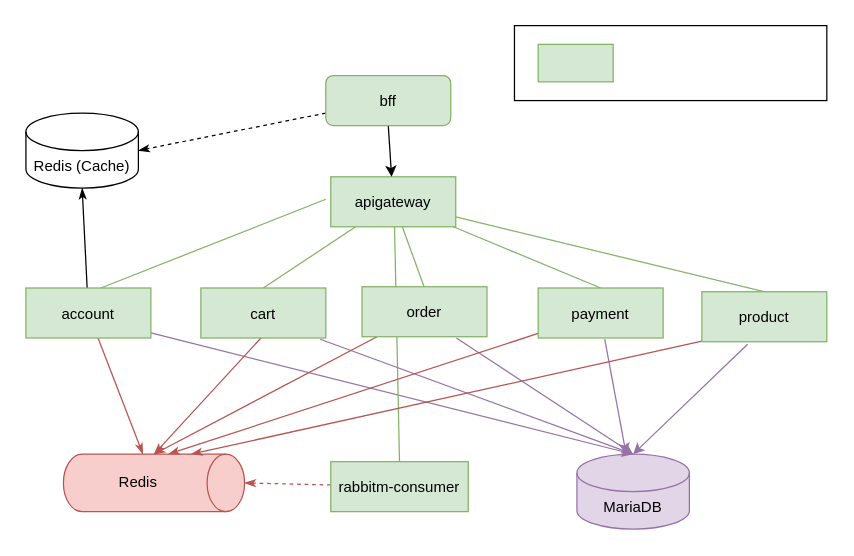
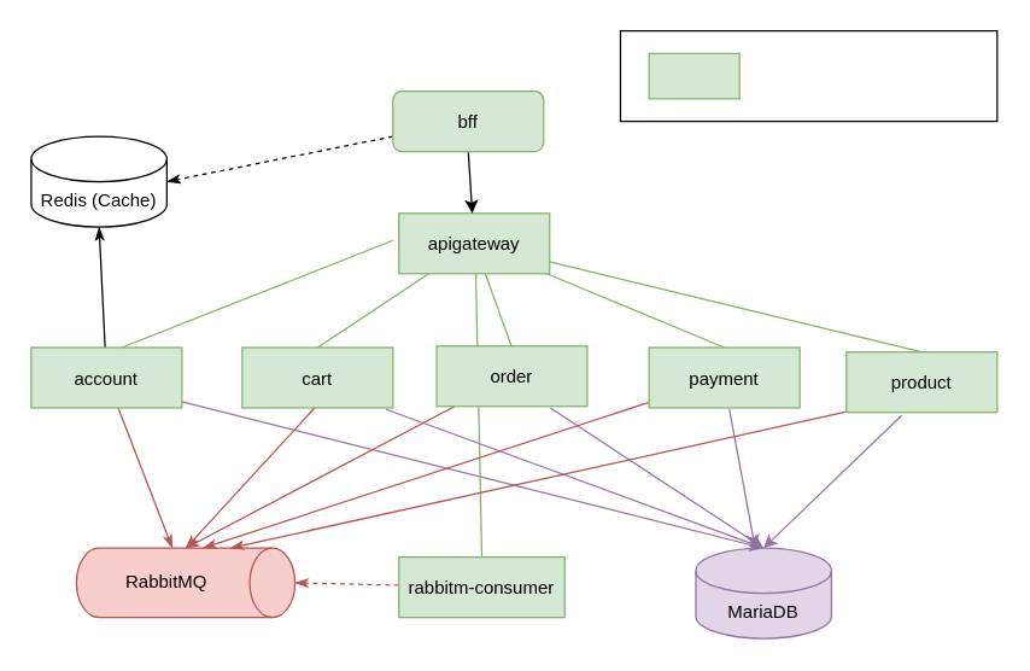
  <mxCell id="0" />
  <mxCell id="1" parent="0" />
  <mxCell id="2" value="" style="rounded=0;whiteSpace=wrap;html=1;" vertex="1" parent="1"><mxGeometry x="411" y="20" width="250" height="60" as="geometry" /></mxCell>
  <mxCell id="3" value="MariaDB" style="shape=cylinder3;whiteSpace=wrap;html=1;boundedLbl=1;backgroundOutline=1;size=15;fillColor=#e1d5e7;strokeColor=#9673a6;" parent="1" vertex="1"><mxGeometry x="461" y="363" width="90" height="60" as="geometry" /></mxCell>
- <mxCell id="4" value="Redis" style="shape=cylinder3;whiteSpace=wrap;html=1;boundedLbl=1;backgroundOutline=1;size=15;direction=south;fillColor=#f8cecc;strokeColor=#b85450;" parent="1" vertex="1"><mxGeometry x="50" y="363" width="145" height="46" as="geometry" /></mxCell>
+ <mxCell id="4" value="RabbitMQ" style="shape=cylinder3;whiteSpace=wrap;html=1;boundedLbl=1;backgroundOutline=1;size=15;direction=south;fillColor=#f8cecc;strokeColor=#b85450;" parent="1" vertex="1"><mxGeometry x="50" y="363" width="145" height="46" as="geometry" /></mxCell>
  <mxCell id="5" value="Redis (Cache)" style="shape=cylinder3;whiteSpace=wrap;html=1;boundedLbl=1;backgroundOutline=1;size=15;" parent="1" vertex="1"><mxGeometry x="20" y="90" width="90" height="60" as="geometry" /></mxCell>
  <mxCell id="6" style="edgeStyle=none;html=1;endArrow=classicThin;endFill=1;" edge="1" parent="1" source="9"><mxGeometry relative="1" as="geometry"><mxPoint x="65" y="150" as="targetPoint" /></mxGeometry></mxCell>
  <mxCell id="7" style="edgeStyle=none;html=1;endArrow=classicThin;endFill=1;fillColor=#f8cecc;strokeColor=#b85450;" edge="1" parent="1" source="9" target="4"><mxGeometry relative="1" as="geometry" /></mxCell>
  <mxCell id="8" style="edgeStyle=none;html=1;entryX=0.5;entryY=0;entryDx=0;entryDy=0;entryPerimeter=0;endArrow=classic;endFill=1;fillColor=#e1d5e7;strokeColor=#9673a6;" edge="1" parent="1" target="3"><mxGeometry relative="1" as="geometry"><mxPoint x="120" y="265.908" as="sourcePoint" /></mxGeometry></mxCell>
  <mxCell id="9" value="account" style="fontStyle=0;fillColor=#d5e8d4;strokeColor=#82b366;" parent="1" vertex="1"><mxGeometry x="20" y="230" width="100" height="40" as="geometry" /></mxCell>
  <mxCell id="10" style="edgeStyle=none;html=1;exitX=0;exitY=0.5;exitDx=0;exitDy=0;endArrow=none;endFill=0;entryX=0.6;entryY=0;entryDx=0;entryDy=0;entryPerimeter=0;fillColor=#d5e8d4;strokeColor=#82b366;" edge="1" parent="1" target="9"><mxGeometry relative="1" as="geometry"><mxPoint x="260" y="159" as="sourcePoint" /><mxPoint x="70" y="227" as="targetPoint" /></mxGeometry></mxCell>
  <mxCell id="11" style="edgeStyle=none;html=1;entryX=0.5;entryY=0;entryDx=0;entryDy=0;endArrow=none;endFill=0;fillColor=#d5e8d4;strokeColor=#82b366;" edge="1" parent="1" source="16" target="19"><mxGeometry relative="1" as="geometry" /></mxCell>
  <mxCell id="12" style="edgeStyle=none;html=1;entryX=0.5;entryY=0;entryDx=0;entryDy=0;endArrow=none;endFill=0;fillColor=#d5e8d4;strokeColor=#82b366;" edge="1" parent="1"><mxGeometry relative="1" as="geometry"><mxPoint x="321.246" y="181" as="sourcePoint" /><mxPoint x="339" y="230" as="targetPoint" /></mxGeometry></mxCell>
  <mxCell id="13" style="edgeStyle=none;html=1;entryX=0.5;entryY=0;entryDx=0;entryDy=0;endArrow=none;endFill=0;fillColor=#d5e8d4;strokeColor=#82b366;" edge="1" parent="1" source="16" target="25"><mxGeometry relative="1" as="geometry" /></mxCell>
  <mxCell id="14" style="edgeStyle=none;html=1;entryX=0.5;entryY=0;entryDx=0;entryDy=0;endArrow=none;endFill=0;fillColor=#d5e8d4;strokeColor=#82b366;" edge="1" parent="1" source="16" target="28"><mxGeometry relative="1" as="geometry" /></mxCell>
  <mxCell id="15" style="edgeStyle=none;html=1;entryX=0.5;entryY=0;entryDx=0;entryDy=0;endArrow=none;endFill=0;fillColor=#d5e8d4;strokeColor=#82b366;" edge="1" parent="1" target="33"><mxGeometry relative="1" as="geometry"><mxPoint x="315" y="180" as="sourcePoint" /><mxPoint x="328.02" y="365" as="targetPoint" /></mxGeometry></mxCell>
  <mxCell id="16" value="apigateway" style="fontStyle=0;fillColor=#d5e8d4;strokeColor=#82b366;" parent="1" vertex="1"><mxGeometry x="264" y="141" width="100" height="40" as="geometry" /></mxCell>
  <mxCell id="17" style="edgeStyle=none;html=1;endArrow=classicThin;endFill=1;entryX=0;entryY=0.5;entryDx=0;entryDy=0;entryPerimeter=0;fillColor=#f8cecc;strokeColor=#b85450;" edge="1" parent="1" target="4"><mxGeometry relative="1" as="geometry"><mxPoint x="209" y="269" as="sourcePoint" /><mxPoint x="209" y="369" as="targetPoint" /></mxGeometry></mxCell>
  <mxCell id="18" style="edgeStyle=none;html=1;entryX=0.5;entryY=0;entryDx=0;entryDy=0;entryPerimeter=0;endArrow=classic;endFill=1;fillColor=#e1d5e7;strokeColor=#9673a6;" edge="1" parent="1" target="3"><mxGeometry relative="1" as="geometry"><mxPoint x="255.538" y="271" as="sourcePoint" /></mxGeometry></mxCell>
  <mxCell id="19" value="cart" style="fontStyle=0;fillColor=#d5e8d4;strokeColor=#82b366;" parent="1" vertex="1"><mxGeometry x="160" y="230" width="100" height="40" as="geometry" /></mxCell>
  <mxCell id="20" style="edgeStyle=none;html=1;endArrow=classicThin;endFill=1;entryX=0;entryY=0.5;entryDx=0;entryDy=0;entryPerimeter=0;fillColor=#f8cecc;strokeColor=#b85450;" edge="1" parent="1" source="22" target="4"><mxGeometry relative="1" as="geometry" /></mxCell>
  <mxCell id="21" style="edgeStyle=none;html=1;entryX=0.5;entryY=0;entryDx=0;entryDy=0;entryPerimeter=0;endArrow=classic;endFill=1;fillColor=#e1d5e7;strokeColor=#9673a6;" edge="1" parent="1" target="3"><mxGeometry relative="1" as="geometry"><mxPoint x="364.496" y="270" as="sourcePoint" /></mxGeometry></mxCell>
  <mxCell id="22" value="order" style="fontStyle=0;fillColor=#d5e8d4;strokeColor=#82b366;" parent="1" vertex="1"><mxGeometry x="289" y="229" width="100" height="40" as="geometry" /></mxCell>
  <mxCell id="23" style="edgeStyle=none;html=1;entryX=0;entryY=0.421;entryDx=0;entryDy=0;entryPerimeter=0;endArrow=classicThin;endFill=1;fillColor=#f8cecc;strokeColor=#b85450;" edge="1" parent="1" source="25" target="4"><mxGeometry relative="1" as="geometry" /></mxCell>
  <mxCell id="24" style="edgeStyle=none;html=1;endArrow=classic;endFill=1;fillColor=#e1d5e7;strokeColor=#9673a6;" edge="1" parent="1" target="3"><mxGeometry relative="1" as="geometry"><mxPoint x="483.25" y="271" as="sourcePoint" /></mxGeometry></mxCell>
  <mxCell id="25" value="payment" style="fontStyle=0;fillColor=#d5e8d4;strokeColor=#82b366;" parent="1" vertex="1"><mxGeometry x="430" y="230" width="100" height="40" as="geometry" /></mxCell>
  <mxCell id="26" style="edgeStyle=none;html=1;endArrow=classicThin;endFill=1;entryX=0;entryY=0;entryDx=0;entryDy=43.75;entryPerimeter=0;fillColor=#f8cecc;strokeColor=#b85450;" edge="1" parent="1"><mxGeometry relative="1" as="geometry"><mxPoint x="561" y="272.5" as="sourcePoint" /><mxPoint x="152.25" y="363" as="targetPoint" /></mxGeometry></mxCell>
  <mxCell id="27" style="edgeStyle=none;html=1;endArrow=classic;endFill=1;entryX=0.5;entryY=0;entryDx=0;entryDy=0;entryPerimeter=0;fillColor=#e1d5e7;strokeColor=#9673a6;" edge="1" parent="1" target="3"><mxGeometry relative="1" as="geometry"><mxPoint x="597.624" y="275" as="sourcePoint" /><mxPoint x="526.064" y="382" as="targetPoint" /></mxGeometry></mxCell>
  <mxCell id="28" value="product" style="fontStyle=0;fillColor=#d5e8d4;strokeColor=#82b366;" parent="1" vertex="1"><mxGeometry x="561" y="233" width="100" height="40" as="geometry" /></mxCell>
  <mxCell id="29" style="edgeStyle=none;html=1;exitX=0.5;exitY=1;exitDx=0;exitDy=0;" edge="1" parent="1" source="31" target="16"><mxGeometry relative="1" as="geometry" /></mxCell>
  <mxCell id="30" style="edgeStyle=none;html=1;entryX=1;entryY=0.5;entryDx=0;entryDy=0;entryPerimeter=0;dashed=1;endArrow=classicThin;endFill=1;" edge="1" parent="1" source="31" target="5"><mxGeometry relative="1" as="geometry" /></mxCell>
  <mxCell id="31" value="bff" style="fontStyle=0;fillColor=#d5e8d4;strokeColor=#82b366;rounded=1;" vertex="1" parent="1"><mxGeometry x="260" y="60" width="100" height="40" as="geometry" /></mxCell>
  <mxCell id="32" style="edgeStyle=none;html=1;entryX=0.5;entryY=0;entryDx=0;entryDy=0;entryPerimeter=0;endArrow=classicThin;endFill=1;dashed=1;fillColor=#f8cecc;strokeColor=#b85450;" edge="1" parent="1" source="33" target="4"><mxGeometry relative="1" as="geometry" /></mxCell>
  <mxCell id="33" value="rabbitm-consumer" style="fontStyle=0;fillColor=#d5e8d4;strokeColor=#82b366;" vertex="1" parent="1"><mxGeometry x="264" y="369" width="110" height="40" as="geometry" /></mxCell>
  <mxCell id="34" value="" style="fontStyle=1;fillColor=#d5e8d4;strokeColor=#82b366;align=left;" vertex="1" parent="1"><mxGeometry x="430" y="35" width="60" height="30" as="geometry" /></mxCell>
